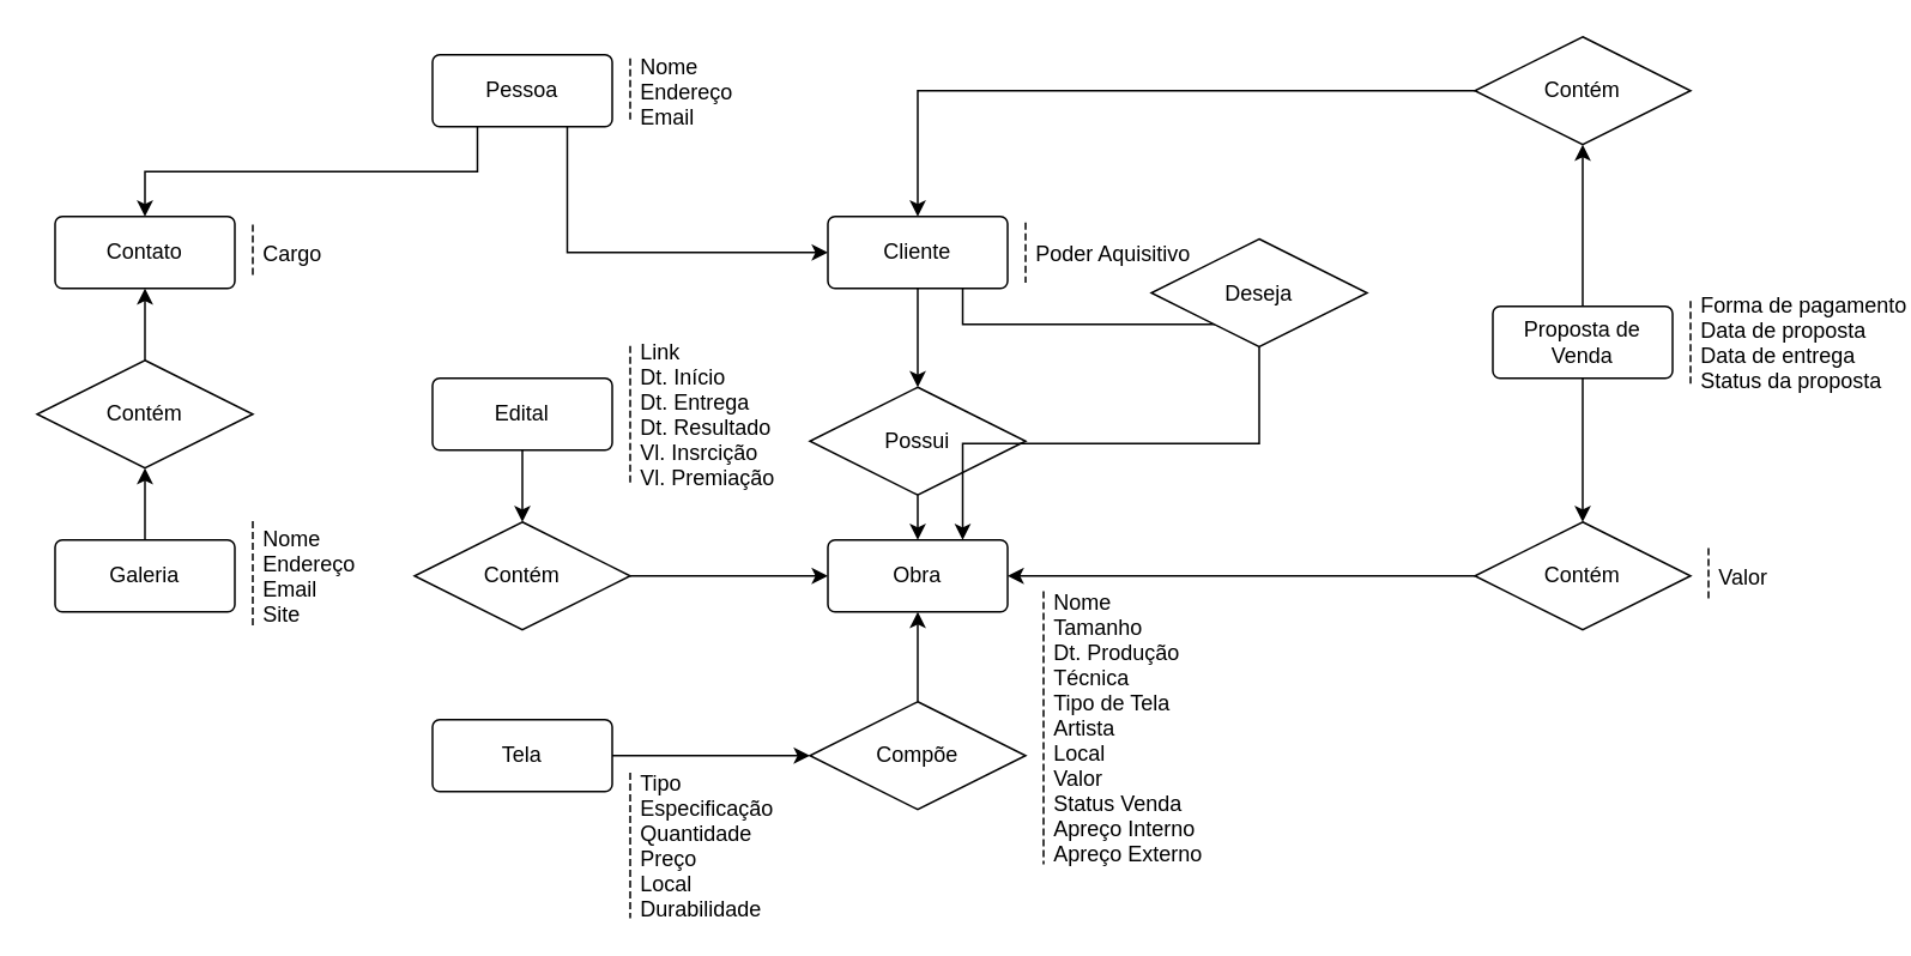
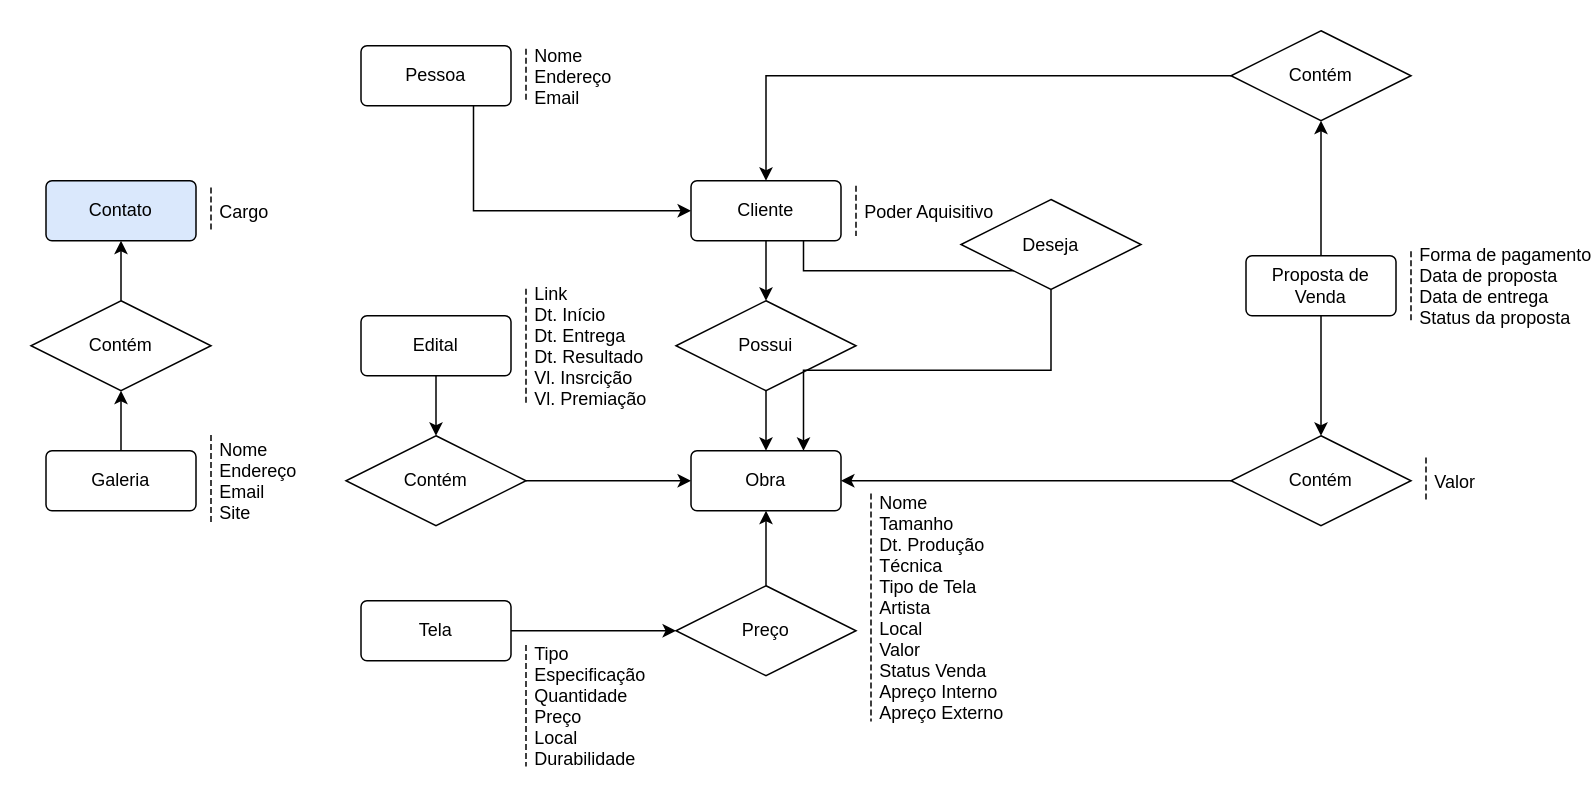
  <mxCell id="0" />
  <mxCell id="1" parent="0" />
  <mxCell id="2" style="edgeStyle=orthogonalEdgeStyle;rounded=0;orthogonalLoop=1;jettySize=auto;html=1;exitX=0.5;exitY=0;exitDx=0;exitDy=0;" edge="1" parent="1" source="3" target="19"><mxGeometry relative="1" as="geometry" /></mxCell>
  <mxCell id="3" value="Galeria" style="rounded=1;arcSize=10;whiteSpace=wrap;html=1;align=center;" vertex="1" parent="1"><mxGeometry x="30" y="300" width="100" height="40" as="geometry" /></mxCell>
- <mxCell id="4" style="edgeStyle=orthogonalEdgeStyle;rounded=0;orthogonalLoop=1;jettySize=auto;html=1;exitX=0.25;exitY=1;exitDx=0;exitDy=0;entryX=0.5;entryY=0;entryDx=0;entryDy=0;" edge="1" parent="1" source="6" target="10"><mxGeometry relative="1" as="geometry" /></mxCell>
  <mxCell id="5" style="edgeStyle=orthogonalEdgeStyle;rounded=0;orthogonalLoop=1;jettySize=auto;html=1;exitX=0.75;exitY=1;exitDx=0;exitDy=0;entryX=0;entryY=0.5;entryDx=0;entryDy=0;" edge="1" parent="1" source="6" target="13"><mxGeometry relative="1" as="geometry" /></mxCell>
  <mxCell id="6" value="Pessoa" style="rounded=1;arcSize=10;whiteSpace=wrap;html=1;align=center;" vertex="1" parent="1"><mxGeometry x="240" y="30" width="100" height="40" as="geometry" /></mxCell>
  <mxCell id="7" value="Obra" style="rounded=1;arcSize=10;whiteSpace=wrap;html=1;align=center;" vertex="1" parent="1"><mxGeometry x="460" y="300" width="100" height="40" as="geometry" /></mxCell>
  <mxCell id="8" style="edgeStyle=orthogonalEdgeStyle;rounded=0;orthogonalLoop=1;jettySize=auto;html=1;exitX=1;exitY=0.5;exitDx=0;exitDy=0;" edge="1" parent="1" source="9" target="15"><mxGeometry relative="1" as="geometry" /></mxCell>
  <mxCell id="9" value="Tela" style="rounded=1;arcSize=10;whiteSpace=wrap;html=1;align=center;" vertex="1" parent="1"><mxGeometry x="240" y="400" width="100" height="40" as="geometry" /></mxCell>
- <mxCell id="10" value="Contato" style="rounded=1;arcSize=10;whiteSpace=wrap;html=1;align=center;" vertex="1" parent="1"><mxGeometry x="30" y="120" width="100" height="40" as="geometry" /></mxCell>
+ <mxCell id="10" value="Contato" style="rounded=1;arcSize=10;whiteSpace=wrap;html=1;align=center;fillColor=#dae8fc;" vertex="1" parent="1"><mxGeometry x="30" y="120" width="100" height="40" as="geometry" /></mxCell>
  <mxCell id="11" style="edgeStyle=orthogonalEdgeStyle;rounded=0;orthogonalLoop=1;jettySize=auto;html=1;exitX=0.5;exitY=1;exitDx=0;exitDy=0;" edge="1" parent="1" source="13" target="17"><mxGeometry relative="1" as="geometry" /></mxCell>
  <mxCell id="12" style="edgeStyle=orthogonalEdgeStyle;rounded=0;orthogonalLoop=1;jettySize=auto;html=1;exitX=0.75;exitY=1;exitDx=0;exitDy=0;entryX=0.5;entryY=0;entryDx=0;entryDy=0;" edge="1" parent="1" source="13" target="42"><mxGeometry relative="1" as="geometry"><Array as="points"><mxPoint x="535" y="180" /><mxPoint x="700" y="180" /></Array></mxGeometry></mxCell>
  <mxCell id="13" value="Cliente" style="rounded=1;arcSize=10;whiteSpace=wrap;html=1;align=center;" vertex="1" parent="1"><mxGeometry x="460" y="120" width="100" height="40" as="geometry" /></mxCell>
  <mxCell id="14" style="edgeStyle=orthogonalEdgeStyle;rounded=0;orthogonalLoop=1;jettySize=auto;html=1;exitX=0.5;exitY=0;exitDx=0;exitDy=0;" edge="1" parent="1" source="15" target="7"><mxGeometry relative="1" as="geometry" /></mxCell>
- <mxCell id="15" value="Compõe" style="shape=rhombus;perimeter=rhombusPerimeter;whiteSpace=wrap;html=1;align=center;" vertex="1" parent="1"><mxGeometry x="450" y="390" width="120" height="60" as="geometry" /></mxCell>
+ <mxCell id="15" value="Preço" style="shape=rhombus;perimeter=rhombusPerimeter;whiteSpace=wrap;html=1;align=center;" vertex="1" parent="1"><mxGeometry x="450" y="390" width="120" height="60" as="geometry" /></mxCell>
  <mxCell id="16" style="edgeStyle=orthogonalEdgeStyle;rounded=0;orthogonalLoop=1;jettySize=auto;html=1;exitX=0.5;exitY=1;exitDx=0;exitDy=0;" edge="1" parent="1" source="17" target="7"><mxGeometry relative="1" as="geometry" /></mxCell>
- <mxCell id="17" value="Possui" style="shape=rhombus;perimeter=rhombusPerimeter;whiteSpace=wrap;html=1;align=center;" vertex="1" parent="1"><mxGeometry x="450" y="215" width="120" height="60" as="geometry" /></mxCell>
+ <mxCell id="17" value="Possui" style="shape=rhombus;perimeter=rhombusPerimeter;whiteSpace=wrap;html=1;align=center;" vertex="1" parent="1"><mxGeometry x="450" y="200" width="120" height="60" as="geometry" /></mxCell>
  <mxCell id="18" style="edgeStyle=orthogonalEdgeStyle;rounded=0;orthogonalLoop=1;jettySize=auto;html=1;exitX=0.5;exitY=0;exitDx=0;exitDy=0;" edge="1" parent="1" source="19" target="10"><mxGeometry relative="1" as="geometry" /></mxCell>
  <mxCell id="19" value="Contém" style="shape=rhombus;perimeter=rhombusPerimeter;whiteSpace=wrap;html=1;align=center;" vertex="1" parent="1"><mxGeometry x="20" y="200" width="120" height="60" as="geometry" /></mxCell>
  <mxCell id="20" style="edgeStyle=orthogonalEdgeStyle;rounded=0;orthogonalLoop=1;jettySize=auto;html=1;exitX=0.5;exitY=1;exitDx=0;exitDy=0;" edge="1" parent="1" source="21" target="23"><mxGeometry relative="1" as="geometry" /></mxCell>
  <mxCell id="21" value="Edital" style="rounded=1;arcSize=10;whiteSpace=wrap;html=1;align=center;" vertex="1" parent="1"><mxGeometry x="240" y="210" width="100" height="40" as="geometry" /></mxCell>
  <mxCell id="22" style="edgeStyle=orthogonalEdgeStyle;rounded=0;orthogonalLoop=1;jettySize=auto;html=1;exitX=1;exitY=0.5;exitDx=0;exitDy=0;" edge="1" parent="1" source="23" target="7"><mxGeometry relative="1" as="geometry" /></mxCell>
  <mxCell id="23" value="Contém" style="shape=rhombus;perimeter=rhombusPerimeter;whiteSpace=wrap;html=1;align=center;" vertex="1" parent="1"><mxGeometry x="230" y="290" width="120" height="60" as="geometry" /></mxCell>
  <mxCell id="24" style="edgeStyle=orthogonalEdgeStyle;rounded=0;orthogonalLoop=1;jettySize=auto;html=1;exitX=0.5;exitY=1;exitDx=0;exitDy=0;" edge="1" parent="1" source="26" target="28"><mxGeometry relative="1" as="geometry" /></mxCell>
  <mxCell id="25" style="edgeStyle=orthogonalEdgeStyle;rounded=0;orthogonalLoop=1;jettySize=auto;html=1;exitX=0.5;exitY=0;exitDx=0;exitDy=0;" edge="1" parent="1" source="26" target="30"><mxGeometry relative="1" as="geometry" /></mxCell>
  <mxCell id="26" value="Proposta de Venda" style="rounded=1;arcSize=10;whiteSpace=wrap;html=1;align=center;" vertex="1" parent="1"><mxGeometry x="830" y="170" width="100" height="40" as="geometry" /></mxCell>
  <mxCell id="27" style="edgeStyle=orthogonalEdgeStyle;rounded=0;orthogonalLoop=1;jettySize=auto;html=1;exitX=0;exitY=0.5;exitDx=0;exitDy=0;" edge="1" parent="1" source="28" target="7"><mxGeometry relative="1" as="geometry" /></mxCell>
  <mxCell id="28" value="Contém" style="shape=rhombus;perimeter=rhombusPerimeter;whiteSpace=wrap;html=1;align=center;" vertex="1" parent="1"><mxGeometry x="820" y="290" width="120" height="60" as="geometry" /></mxCell>
  <mxCell id="29" style="edgeStyle=orthogonalEdgeStyle;rounded=0;orthogonalLoop=1;jettySize=auto;html=1;exitX=0;exitY=0.5;exitDx=0;exitDy=0;entryX=0.5;entryY=0;entryDx=0;entryDy=0;" edge="1" parent="1" source="30" target="13"><mxGeometry relative="1" as="geometry" /></mxCell>
  <mxCell id="30" value="Contém" style="shape=rhombus;perimeter=rhombusPerimeter;whiteSpace=wrap;html=1;align=center;" vertex="1" parent="1"><mxGeometry x="820" y="20" width="120" height="60" as="geometry" /></mxCell>
  <mxCell id="31" value="Cargo" style="shape=partialRectangle;fillColor=none;align=left;verticalAlign=middle;strokeColor=none;spacingLeft=34;rotatable=0;points=[[0,0.5],[1,0.5]];portConstraint=eastwest;dropTarget=0;" vertex="1" parent="1"><mxGeometry x="110" y="125" width="90" height="30" as="geometry" /></mxCell>
  <mxCell id="32" value="" style="shape=partialRectangle;top=0;left=0;bottom=0;fillColor=none;stokeWidth=1;dashed=1;align=left;verticalAlign=middle;spacingLeft=4;spacingRight=4;overflow=hidden;rotatable=0;points=[];portConstraint=eastwest;part=1;" vertex="1" connectable="0" parent="31"><mxGeometry width="30" height="30" as="geometry" /></mxCell>
  <mxCell id="33" value="Nome&#10;Endereço&#10;Email&#10;Site" style="shape=partialRectangle;fillColor=none;align=left;verticalAlign=middle;strokeColor=none;spacingLeft=34;rotatable=0;points=[[0,0.5],[1,0.5]];portConstraint=eastwest;dropTarget=0;" vertex="1" parent="1"><mxGeometry x="110" y="290" width="90" height="60" as="geometry" /></mxCell>
  <mxCell id="34" value="" style="shape=partialRectangle;top=0;left=0;bottom=0;fillColor=none;stokeWidth=1;dashed=1;align=left;verticalAlign=middle;spacingLeft=4;spacingRight=4;overflow=hidden;rotatable=0;points=[];portConstraint=eastwest;part=1;" vertex="1" connectable="0" parent="33"><mxGeometry width="30" height="60" as="geometry" /></mxCell>
  <mxCell id="35" value="Link&#10;Dt. Início&#10;Dt. Entrega&#10;Dt. Resultado&#10;Vl. Insrcição&#10;Vl. Premiação" style="shape=partialRectangle;fillColor=none;align=left;verticalAlign=middle;strokeColor=none;spacingLeft=34;rotatable=0;points=[[0,0.5],[1,0.5]];portConstraint=eastwest;dropTarget=0;" vertex="1" parent="1"><mxGeometry x="320" y="192.5" width="90" height="75" as="geometry" /></mxCell>
  <mxCell id="36" value="" style="shape=partialRectangle;top=0;left=0;bottom=0;fillColor=none;stokeWidth=1;dashed=1;align=left;verticalAlign=middle;spacingLeft=4;spacingRight=4;overflow=hidden;rotatable=0;points=[];portConstraint=eastwest;part=1;" vertex="1" connectable="0" parent="35"><mxGeometry width="30" height="75" as="geometry" /></mxCell>
  <mxCell id="37" value="&#10;Poder Aquisitivo&#10;" style="shape=partialRectangle;fillColor=none;align=left;verticalAlign=middle;strokeColor=none;spacingLeft=34;rotatable=0;points=[[0,0.5],[1,0.5]];portConstraint=eastwest;dropTarget=0;" vertex="1" parent="1"><mxGeometry x="540" y="123.75" width="90" height="32.5" as="geometry" /></mxCell>
  <mxCell id="38" value="" style="shape=partialRectangle;top=0;left=0;bottom=0;fillColor=none;stokeWidth=1;dashed=1;align=left;verticalAlign=middle;spacingLeft=4;spacingRight=4;overflow=hidden;rotatable=0;points=[];portConstraint=eastwest;part=1;" vertex="1" connectable="0" parent="37"><mxGeometry width="30" height="32.5" as="geometry" /></mxCell>
  <mxCell id="39" value="Nome&#10;Tamanho&#10;Dt. Produção&#10;Técnica&#10;Tipo de Tela&#10;Artista&#10;Local&#10;Valor&#10;Status Venda&#10;Apreço Interno&#10;Apreço Externo" style="shape=partialRectangle;fillColor=none;align=left;verticalAlign=middle;strokeColor=none;spacingLeft=34;rotatable=0;points=[[0,0.5],[1,0.5]];portConstraint=eastwest;dropTarget=0;" vertex="1" parent="1"><mxGeometry x="550" y="329" width="90" height="151" as="geometry" /></mxCell>
  <mxCell id="40" value="" style="shape=partialRectangle;top=0;left=0;bottom=0;fillColor=none;stokeWidth=1;dashed=1;align=left;verticalAlign=middle;spacingLeft=4;spacingRight=4;overflow=hidden;rotatable=0;points=[];portConstraint=eastwest;part=1;" vertex="1" connectable="0" parent="39"><mxGeometry width="30" height="151" as="geometry" /></mxCell>
  <mxCell id="41" style="edgeStyle=orthogonalEdgeStyle;rounded=0;orthogonalLoop=1;jettySize=auto;html=1;exitX=0.5;exitY=1;exitDx=0;exitDy=0;entryX=0.75;entryY=0;entryDx=0;entryDy=0;" edge="1" parent="1" source="42" target="7"><mxGeometry relative="1" as="geometry" /></mxCell>
  <mxCell id="42" value="Deseja" style="shape=rhombus;perimeter=rhombusPerimeter;whiteSpace=wrap;html=1;align=center;" vertex="1" parent="1"><mxGeometry x="640" y="132.5" width="120" height="60" as="geometry" /></mxCell>
  <mxCell id="43" value="Nome&#10;Endereço&#10;Email" style="shape=partialRectangle;fillColor=none;align=left;verticalAlign=middle;strokeColor=none;spacingLeft=34;rotatable=0;points=[[0,0.5],[1,0.5]];portConstraint=eastwest;dropTarget=0;" vertex="1" parent="1"><mxGeometry x="320" y="32.5" width="90" height="35" as="geometry" /></mxCell>
  <mxCell id="44" value="" style="shape=partialRectangle;top=0;left=0;bottom=0;fillColor=none;stokeWidth=1;dashed=1;align=left;verticalAlign=middle;spacingLeft=4;spacingRight=4;overflow=hidden;rotatable=0;points=[];portConstraint=eastwest;part=1;" vertex="1" connectable="0" parent="43"><mxGeometry width="30" height="35" as="geometry" /></mxCell>
  <mxCell id="45" value="Valor" style="shape=partialRectangle;fillColor=none;align=left;verticalAlign=middle;strokeColor=none;spacingLeft=34;rotatable=0;points=[[0,0.5],[1,0.5]];portConstraint=eastwest;dropTarget=0;" vertex="1" parent="1"><mxGeometry x="920" y="305" width="90" height="30" as="geometry" /></mxCell>
  <mxCell id="46" value="" style="shape=partialRectangle;top=0;left=0;bottom=0;fillColor=none;stokeWidth=1;dashed=1;align=left;verticalAlign=middle;spacingLeft=4;spacingRight=4;overflow=hidden;rotatable=0;points=[];portConstraint=eastwest;part=1;" vertex="1" connectable="0" parent="45"><mxGeometry width="30" height="30" as="geometry" /></mxCell>
  <mxCell id="47" value="Tipo&#10;Especificação&#10;Quantidade&#10;Preço&#10;Local&#10;Durabilidade" style="shape=partialRectangle;fillColor=none;align=left;verticalAlign=middle;strokeColor=none;spacingLeft=34;rotatable=0;points=[[0,0.5],[1,0.5]];portConstraint=eastwest;dropTarget=0;" vertex="1" parent="1"><mxGeometry x="320" y="430" width="90" height="80" as="geometry" /></mxCell>
  <mxCell id="48" value="" style="shape=partialRectangle;top=0;left=0;bottom=0;fillColor=none;stokeWidth=1;dashed=1;align=left;verticalAlign=middle;spacingLeft=4;spacingRight=4;overflow=hidden;rotatable=0;points=[];portConstraint=eastwest;part=1;" vertex="1" connectable="0" parent="47"><mxGeometry width="30" height="80" as="geometry" /></mxCell>
  <mxCell id="49" value="Forma de pagamento&#10;Data de proposta&#10;Data de entrega&#10;Status da proposta" style="shape=partialRectangle;fillColor=none;align=left;verticalAlign=middle;strokeColor=none;spacingLeft=34;rotatable=0;points=[[0,0.5],[1,0.5]];portConstraint=eastwest;dropTarget=0;" vertex="1" parent="1"><mxGeometry x="910" y="167.5" width="90" height="45" as="geometry" /></mxCell>
  <mxCell id="50" value="" style="shape=partialRectangle;top=0;left=0;bottom=0;fillColor=none;stokeWidth=1;dashed=1;align=left;verticalAlign=middle;spacingLeft=4;spacingRight=4;overflow=hidden;rotatable=0;points=[];portConstraint=eastwest;part=1;" vertex="1" connectable="0" parent="49"><mxGeometry width="30" height="45" as="geometry" /></mxCell>
